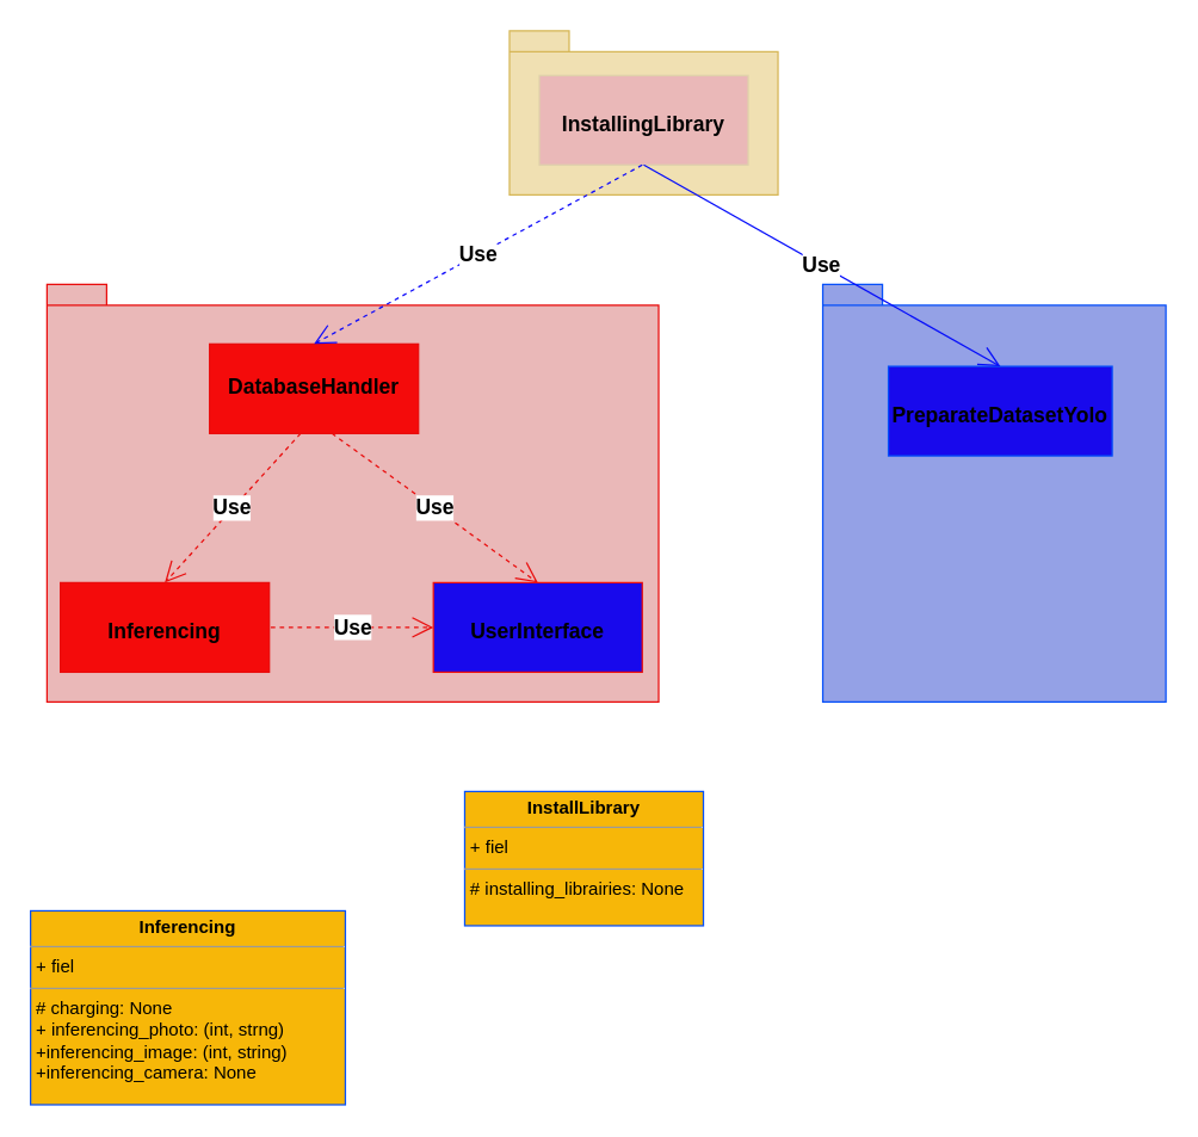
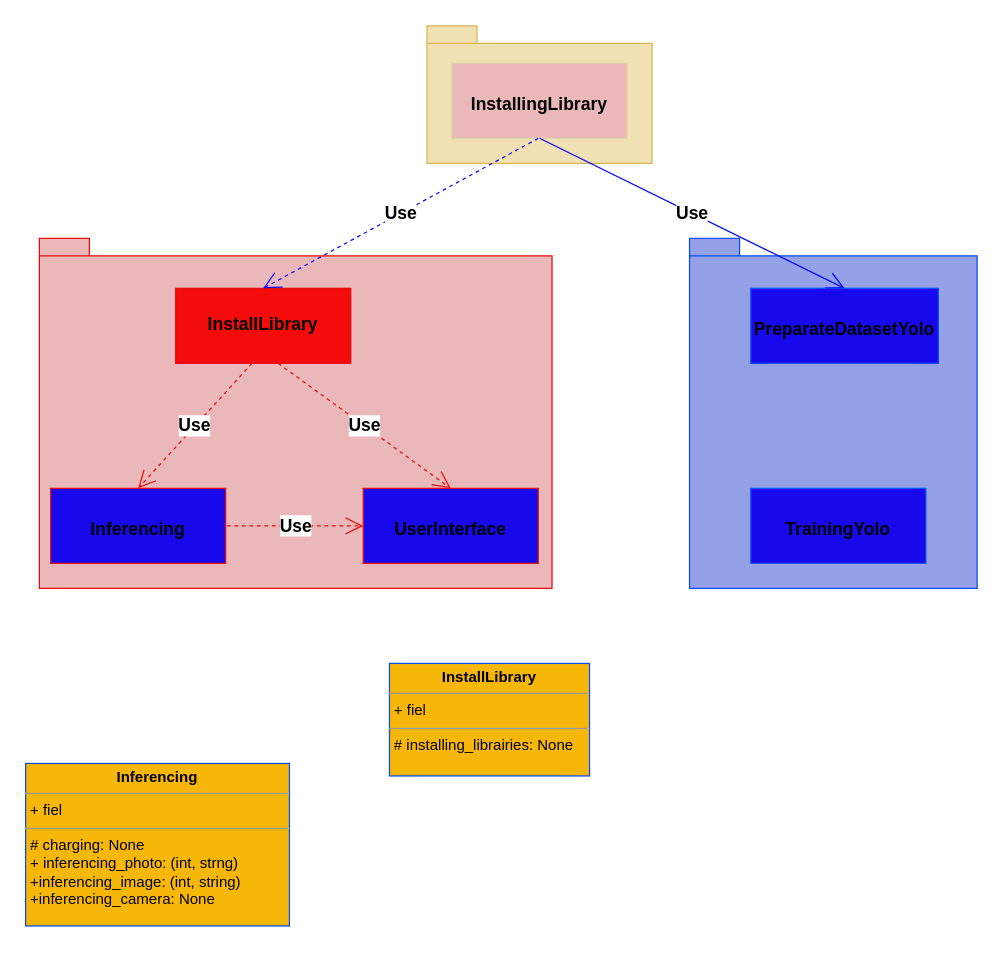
  <mxCell id="0" />
  <mxCell id="1" parent="0" />
  <mxCell id="2" value="" style="shape=folder;fontStyle=1;spacingTop=10;tabWidth=40;tabHeight=14;tabPosition=left;html=1;align=left;fillColor=#f0e0b2;strokeColor=#d6b656;fontSize=14;" vertex="1" parent="1"><mxGeometry x="341" y="20" width="180" height="110" as="geometry" /></mxCell>
  <mxCell id="3" value="" style="shape=folder;fontStyle=1;spacingTop=10;tabWidth=40;tabHeight=14;tabPosition=left;html=1;align=left;strokeColor=#054ffa;fillColor=#94a1e6;fontSize=14;" vertex="1" parent="1"><mxGeometry x="551" y="190" width="230" height="280" as="geometry" /></mxCell>
  <mxCell id="4" value="" style="shape=folder;fontStyle=1;spacingTop=10;tabWidth=40;tabHeight=14;tabPosition=left;html=1;align=left;strokeColor=#e90c0c;fillColor=#eab8b8;fontSize=14;" vertex="1" parent="1"><mxGeometry x="31" y="190" width="410" height="280" as="geometry" /></mxCell>
- <mxCell id="5" value="&lt;p style=&quot;margin: 4px 0px 0px; text-align: center; font-size: 14px;&quot;&gt;&lt;br style=&quot;font-size: 14px;&quot;&gt;&lt;span style=&quot;font-size: 14px;&quot;&gt;DatabaseHandler&lt;/span&gt;&lt;/p&gt;" style="verticalAlign=top;align=left;overflow=fill;fontSize=14;fontFamily=Helvetica;html=1;strokeColor=#e90c0c;fillColor=#f40b0b;fontStyle=1" vertex="1" parent="1"><mxGeometry x="140" y="230" width="140" height="60" as="geometry" /></mxCell>
- <mxCell id="6" value="&lt;p style=&quot;margin: 4px 0px 0px; font-size: 14px;&quot;&gt;&lt;br style=&quot;font-size: 14px;&quot;&gt;&lt;/p&gt;&lt;p style=&quot;margin: 4px 0px 0px; font-size: 14px;&quot;&gt;PreparateDatasetYolo&lt;/p&gt;" style="verticalAlign=top;align=center;overflow=fill;fontSize=14;fontFamily=Helvetica;html=1;fontStyle=1;strokeColor=#054ffa;fillColor=#1809ec;" vertex="1" parent="1"><mxGeometry x="595" y="245" width="150" height="60" as="geometry" /></mxCell>
+ <mxCell id="5" value="&lt;p style=&quot;margin: 4px 0px 0px; text-align: center; font-size: 14px;&quot;&gt;&lt;br style=&quot;font-size: 14px;&quot;&gt;&lt;span style=&quot;font-size: 14px;&quot;&gt;InstallLibrary&lt;/span&gt;&lt;/p&gt;" style="verticalAlign=top;align=left;overflow=fill;fontSize=14;fontFamily=Helvetica;html=1;strokeColor=#e90c0c;fillColor=#f40b0b;fontStyle=1" vertex="1" parent="1"><mxGeometry x="140" y="230" width="140" height="60" as="geometry" /></mxCell>
+ <mxCell id="6" value="&lt;p style=&quot;margin: 4px 0px 0px; font-size: 14px;&quot;&gt;&lt;br style=&quot;font-size: 14px;&quot;&gt;&lt;/p&gt;&lt;p style=&quot;margin: 4px 0px 0px; font-size: 14px;&quot;&gt;PreparateDatasetYolo&lt;/p&gt;" style="verticalAlign=top;align=center;overflow=fill;fontSize=14;fontFamily=Helvetica;html=1;fontStyle=1;strokeColor=#054ffa;fillColor=#1809ec;" vertex="1" parent="1"><mxGeometry x="600" y="230" width="150" height="60" as="geometry" /></mxCell>
+ <mxCell id="7" value="&lt;p style=&quot;margin: 4px 0px 0px; font-size: 14px;&quot;&gt;&lt;br style=&quot;font-size: 14px;&quot;&gt;&lt;/p&gt;&lt;p style=&quot;margin: 4px 0px 0px; font-size: 14px;&quot;&gt;TrainingYolo&lt;/p&gt;" style="verticalAlign=top;align=center;overflow=fill;fontSize=14;fontFamily=Helvetica;html=1;fontStyle=1;strokeColor=#054ffa;fillColor=#1809ec;" vertex="1" parent="1"><mxGeometry x="600" y="390" width="140" height="60" as="geometry" /></mxCell>
  <mxCell id="8" value="&lt;p style=&quot;margin: 4px 0px 0px; font-size: 14px;&quot;&gt;&lt;br style=&quot;font-size: 14px;&quot;&gt;&lt;/p&gt;&lt;p style=&quot;margin: 4px 0px 0px; font-size: 14px;&quot;&gt;InstallingLibrary&lt;/p&gt;" style="verticalAlign=top;align=center;overflow=fill;fontSize=14;fontFamily=Helvetica;html=1;fontStyle=1;fillColor=#eab8b8;strokeColor=#dfd2aa;" vertex="1" parent="1"><mxGeometry x="361" y="50" width="140" height="60" as="geometry" /></mxCell>
- <mxCell id="9" value="&lt;p style=&quot;margin: 4px 0px 0px; font-size: 14px;&quot;&gt;&lt;br style=&quot;font-size: 14px;&quot;&gt;&lt;/p&gt;&lt;p style=&quot;margin: 4px 0px 0px; font-size: 14px;&quot;&gt;Inferencing&lt;/p&gt;" style="verticalAlign=top;align=center;overflow=fill;fontSize=14;fontFamily=Helvetica;html=1;fontStyle=1;strokeColor=#e90c0c;fillColor=#f40b0b;" vertex="1" parent="1"><mxGeometry x="40" y="390" width="140" height="60" as="geometry" /></mxCell>
+ <mxCell id="9" value="&lt;p style=&quot;margin: 4px 0px 0px; font-size: 14px;&quot;&gt;&lt;br style=&quot;font-size: 14px;&quot;&gt;&lt;/p&gt;&lt;p style=&quot;margin: 4px 0px 0px; font-size: 14px;&quot;&gt;Inferencing&lt;/p&gt;" style="verticalAlign=top;align=center;overflow=fill;fontSize=14;fontFamily=Helvetica;html=1;fontStyle=1;strokeColor=#e90c0c;fillColor=#1809ec;" vertex="1" parent="1"><mxGeometry x="40" y="390" width="140" height="60" as="geometry" /></mxCell>
  <mxCell id="10" value="&lt;p style=&quot;margin: 4px 0px 0px; font-size: 14px;&quot;&gt;&lt;br style=&quot;font-size: 14px;&quot;&gt;&lt;/p&gt;&lt;p style=&quot;margin: 4px 0px 0px; font-size: 14px;&quot;&gt;UserInterface&lt;/p&gt;" style="verticalAlign=top;align=center;overflow=fill;fontSize=14;fontFamily=Helvetica;html=1;fontStyle=1;strokeColor=#e90c0c;fillColor=#1809ec;" vertex="1" parent="1"><mxGeometry x="290" y="390" width="140" height="60" as="geometry" /></mxCell>
  <mxCell id="11" value="Use" style="endArrow=open;endSize=12;dashed=1;html=1;rounded=0;entryX=0.5;entryY=0;entryDx=0;entryDy=0;strokeColor=#e90c0c;fontStyle=1;fontSize=14;" edge="1" parent="1" target="9"><mxGeometry width="160" relative="1" as="geometry"><mxPoint x="201" y="290" as="sourcePoint" /><mxPoint x="361" y="290" as="targetPoint" /></mxGeometry></mxCell>
  <mxCell id="12" value="Use" style="endArrow=open;endSize=12;dashed=1;html=1;rounded=0;entryX=0.5;entryY=0;entryDx=0;entryDy=0;strokeColor=#e90c0c;fontStyle=1;fontSize=14;" edge="1" parent="1" target="10"><mxGeometry width="160" relative="1" as="geometry"><mxPoint x="222" y="290" as="sourcePoint" /><mxPoint x="131" y="390" as="targetPoint" /></mxGeometry></mxCell>
  <mxCell id="13" value="Use" style="endArrow=open;endSize=12;dashed=1;html=1;rounded=0;entryX=0;entryY=0.5;entryDx=0;entryDy=0;strokeColor=#e90c0c;fontStyle=1;fontSize=14;" edge="1" parent="1" target="10"><mxGeometry width="160" relative="1" as="geometry"><mxPoint x="181" y="420" as="sourcePoint" /><mxPoint x="319" y="520" as="targetPoint" /></mxGeometry></mxCell>
  <mxCell id="14" value="Use" style="endArrow=open;endSize=12;dashed=1;html=1;rounded=0;entryX=0.5;entryY=0;entryDx=0;entryDy=0;fillColor=#d5e8d4;strokeColor=#0d09fb;fontStyle=1;fontSize=14;" edge="1" parent="1" target="5"><mxGeometry width="160" relative="1" as="geometry"><mxPoint x="430" y="110" as="sourcePoint" /><mxPoint x="568" y="210" as="targetPoint" /></mxGeometry></mxCell>
  <mxCell id="15" value="Use" style="endArrow=open;endSize=12;dashed=0;html=1;rounded=0;entryX=0.5;entryY=0;entryDx=0;entryDy=0;exitX=0.5;exitY=1;exitDx=0;exitDy=0;strokeColor=#040cfb;fontStyle=1;fontSize=14;" edge="1" parent="1" source="8" target="6"><mxGeometry width="160" relative="1" as="geometry"><mxPoint x="491" y="120" as="sourcePoint" /><mxPoint x="271" y="240" as="targetPoint" /></mxGeometry></mxCell>
  <mxCell id="16" value="&lt;p style=&quot;margin:0px;margin-top:4px;text-align:center;&quot;&gt;&lt;b&gt;InstallLibrary&lt;/b&gt;&lt;/p&gt;&lt;hr size=&quot;1&quot;&gt;&lt;p style=&quot;margin:0px;margin-left:4px;&quot;&gt;+ fiel&lt;/p&gt;&lt;hr size=&quot;1&quot;&gt;&lt;p style=&quot;margin:0px;margin-left:4px;&quot;&gt;# installing_librairies: None&lt;/p&gt;" style="verticalAlign=top;align=left;overflow=fill;fontSize=12;fontFamily=Helvetica;html=1;strokeColor=#054ffa;fillColor=#f7b708;" vertex="1" parent="1"><mxGeometry x="311" y="530" width="160" height="90" as="geometry" /></mxCell>
  <mxCell id="17" value="&lt;p style=&quot;margin:0px;margin-top:4px;text-align:center;&quot;&gt;&lt;b&gt;Inferencing&lt;/b&gt;&lt;/p&gt;&lt;hr size=&quot;1&quot;&gt;&lt;p style=&quot;margin:0px;margin-left:4px;&quot;&gt;+ fiel&lt;/p&gt;&lt;hr size=&quot;1&quot;&gt;&lt;p style=&quot;margin:0px;margin-left:4px;&quot;&gt;# charging: None&lt;/p&gt;&lt;p style=&quot;margin:0px;margin-left:4px;&quot;&gt;+ inferencing_photo: (int, strng)&lt;/p&gt;&lt;p style=&quot;margin:0px;margin-left:4px;&quot;&gt;+inferencing_image: (int, string)&lt;/p&gt;&lt;p style=&quot;margin:0px;margin-left:4px;&quot;&gt;+inferencing_camera: None&lt;/p&gt;&lt;p style=&quot;margin:0px;margin-left:4px;&quot;&gt;&lt;br&gt;&lt;/p&gt;" style="verticalAlign=top;align=left;overflow=fill;fontSize=12;fontFamily=Helvetica;html=1;strokeColor=#054ffa;fillColor=#f7b708;" vertex="1" parent="1"><mxGeometry x="20" y="610" width="211" height="130" as="geometry" /></mxCell>
